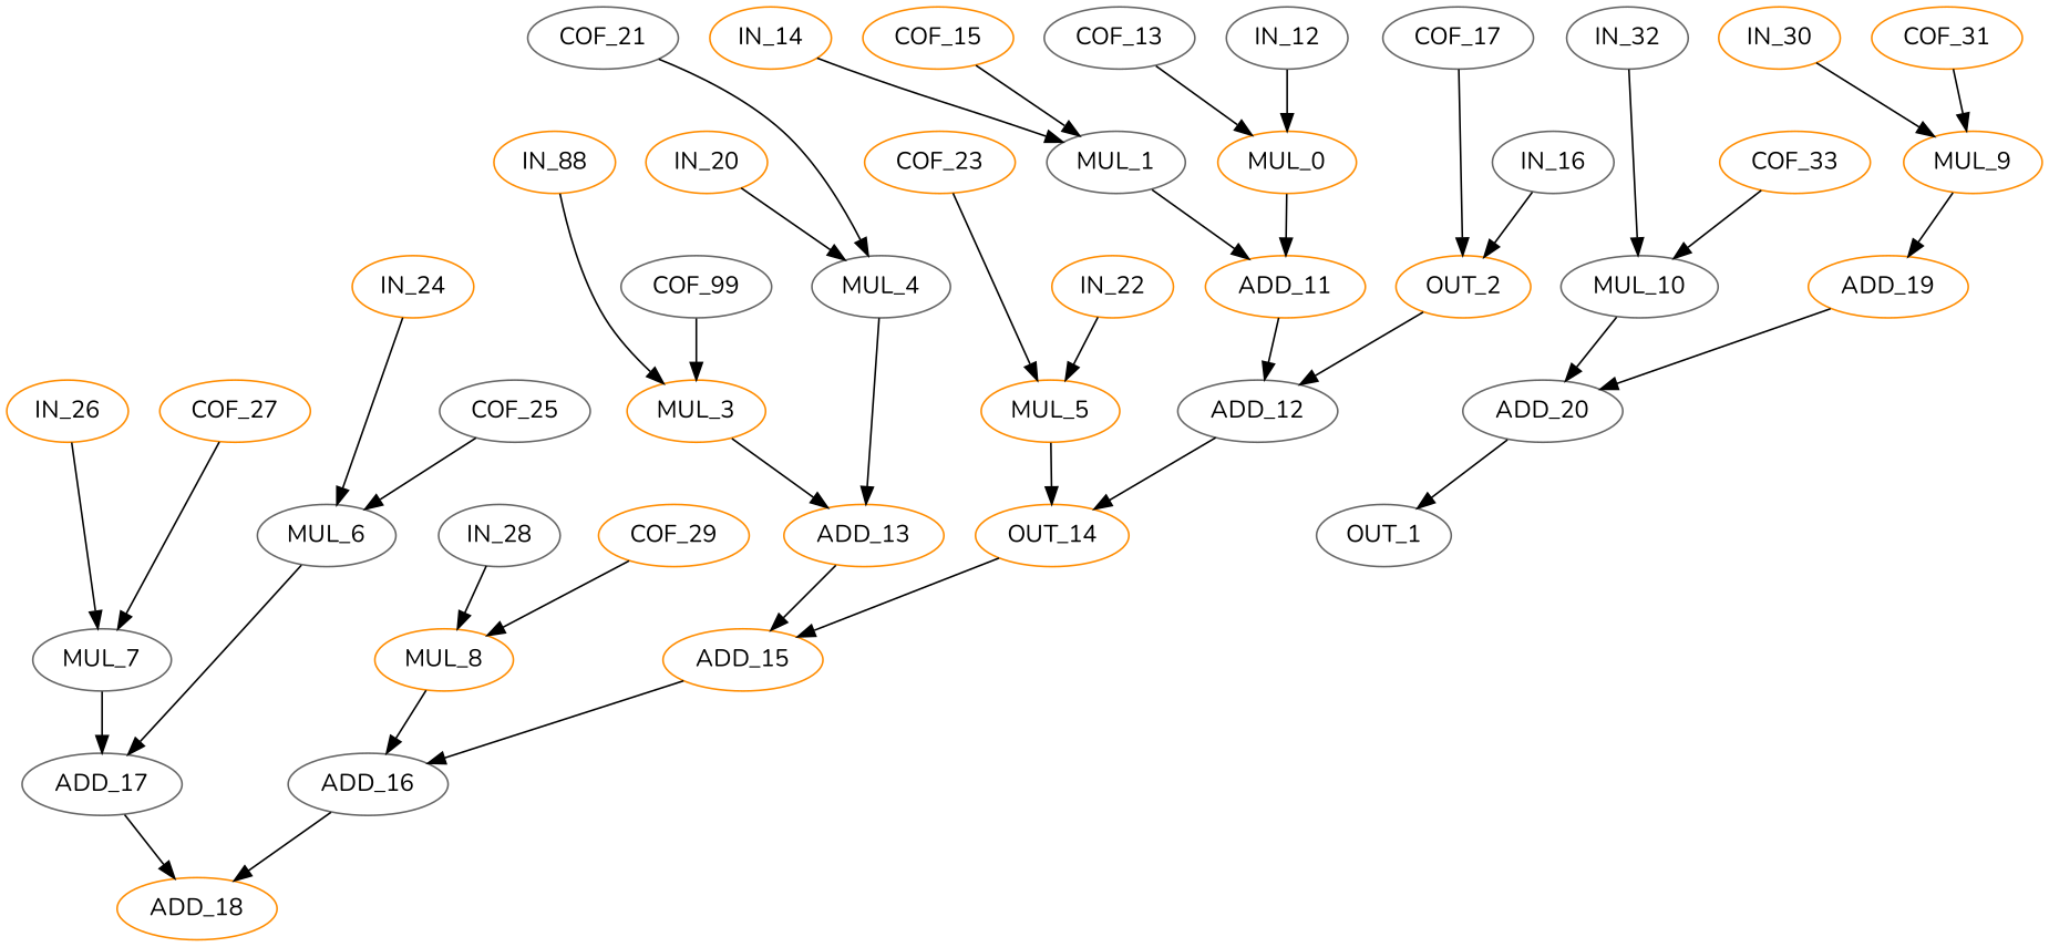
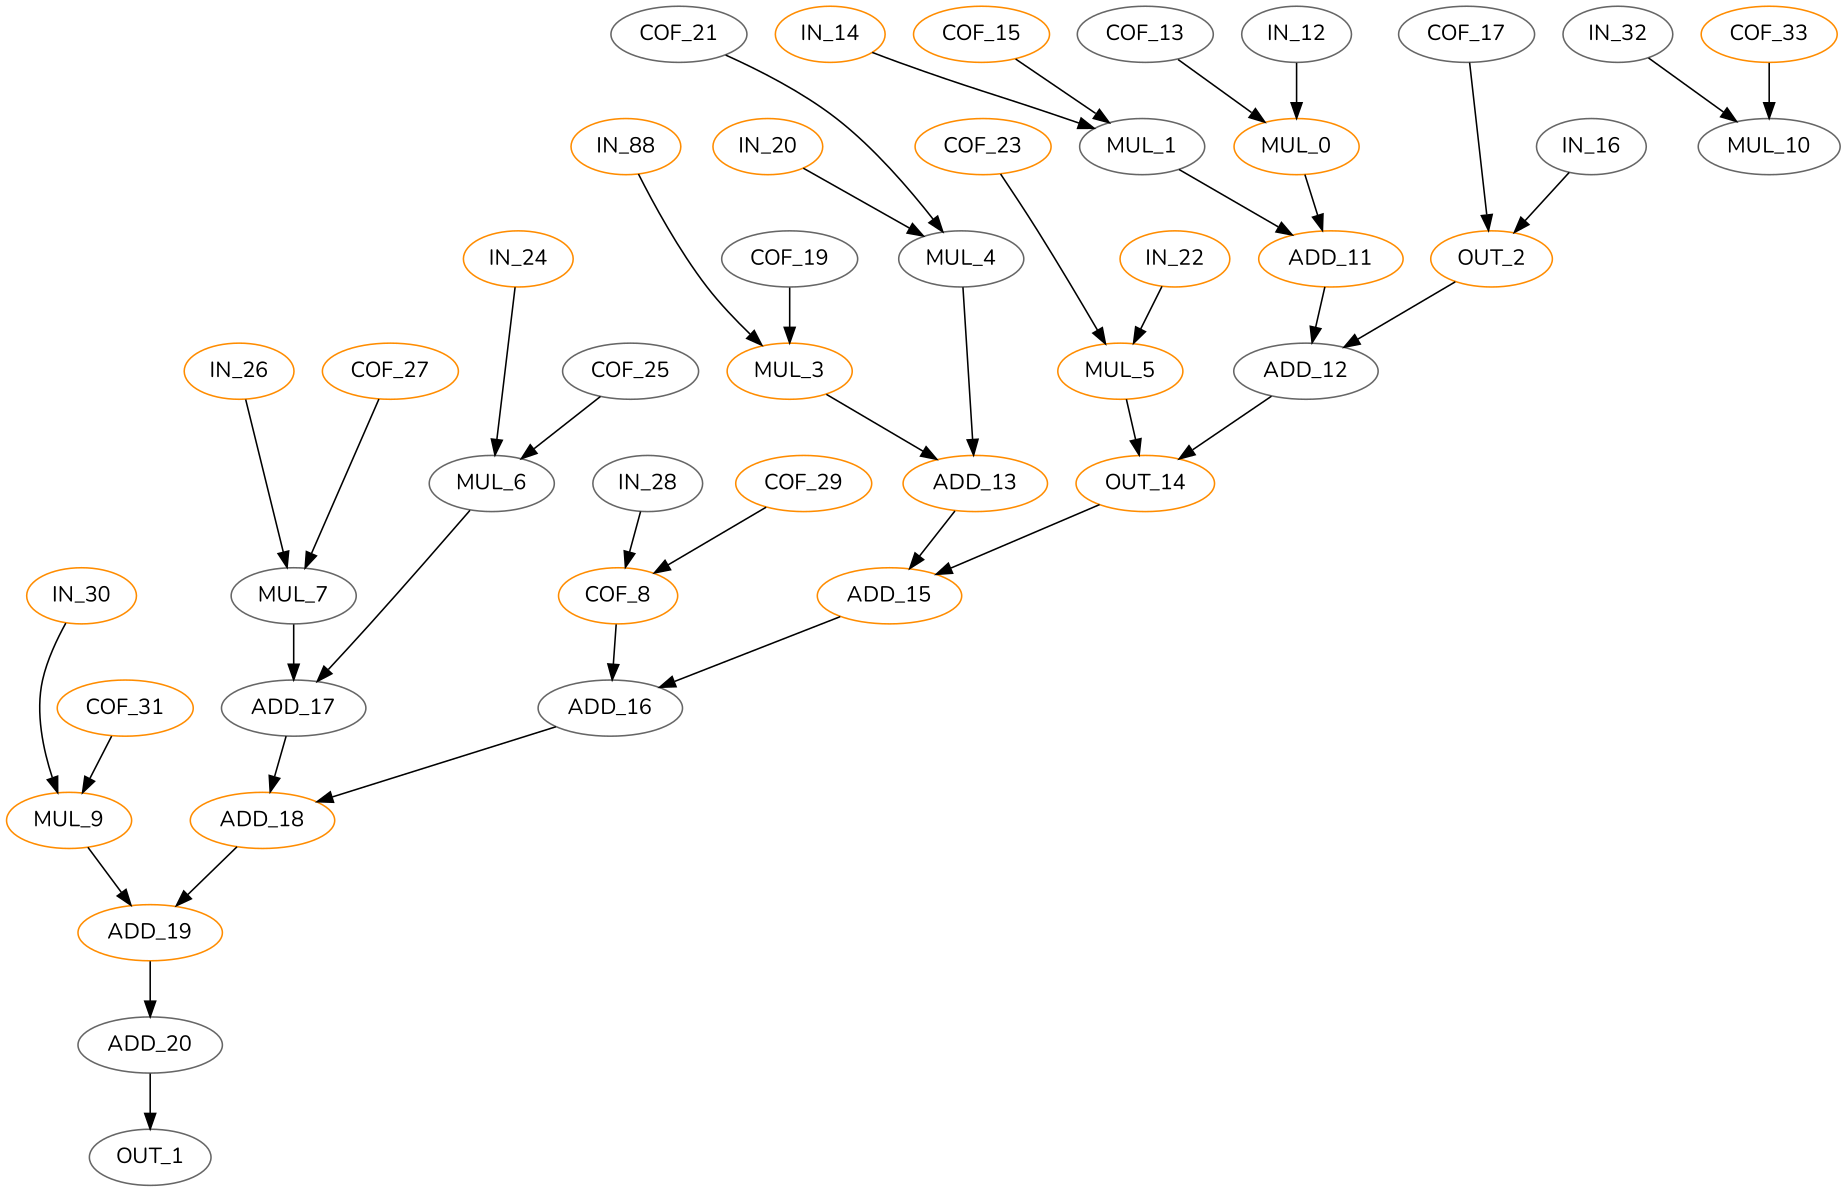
  digraph {
    fontname=Nunito
    node [color=darkorange fontname=Nunito]
    edge [fontname=Nunito weight=0]
    ADD_12 [color=gray40]
    ADD_11
    n3 [label=OUT_14]
    ADD_15
    ADD_16 [color=gray40]
-   MUL_8
+   MUL_8 [label=COF_8]
    ADD_18
    ADD_19
    IN_32 [color=gray40]
    MUL_10 [color=gray40]
    ADD_20 [color=gray40]
    OUT_1 [color=gray40]
    MUL_7 [color=gray40]
    ADD_17 [color=gray40]
    IN_26
    IN_28 [color=gray40]
    n17 [label=IN_88]
    MUL_3
    ADD_13
    COF_23
    MUL_5
    MUL_4 [color=gray40]
    COF_27
    COF_17 [color=gray40]
    n25 [label=OUT_2]
    MUL_1 [color=gray40]
    MUL_6 [color=gray40]
    IN_24
    COF_13 [color=gray40]
    MUL_0
    IN_30
    MUL_9
    COF_33
    IN_20
    COF_25 [color=gray40]
    IN_14
    COF_21 [color=gray40]
    IN_22
    IN_16 [color=gray40]
    COF_29
    COF_31
    COF_15
-   COF_19 [color=gray40 label=COF_99]
+   COF_19 [color=gray40]
    IN_12 [color=gray40]
    ADD_12 -> n3
    ADD_11 -> ADD_12
    n3 -> ADD_15
    ADD_15 -> ADD_16
    ADD_16 -> ADD_18
    MUL_8 -> ADD_16
+   ADD_18 -> ADD_19
    ADD_19 -> ADD_20
    IN_32 -> MUL_10
-   MUL_10 -> ADD_20
    ADD_20 -> OUT_1
    MUL_7 -> ADD_17 [weight=1]
    ADD_17 -> ADD_18
    IN_26 -> MUL_7
    IN_28 -> MUL_8
    n17 -> MUL_3
    MUL_3 -> ADD_13
    ADD_13 -> ADD_15
    COF_23 -> MUL_5
    MUL_5 -> n3
    MUL_4 -> ADD_13
    COF_27 -> MUL_7
    COF_17 -> n25
    n25 -> ADD_12
    MUL_1 -> ADD_11
    MUL_6 -> ADD_17
    IN_24 -> MUL_6
    COF_13 -> MUL_0
    MUL_0 -> ADD_11
    IN_30 -> MUL_9
    MUL_9 -> ADD_19
    COF_33 -> MUL_10
    IN_20 -> MUL_4
    COF_25 -> MUL_6
    IN_14 -> MUL_1
    COF_21 -> MUL_4
    IN_22 -> MUL_5
    IN_16 -> n25
    COF_29 -> MUL_8
    COF_31 -> MUL_9
    COF_15 -> MUL_1
    COF_19 -> MUL_3 [weight=1]
    IN_12 -> MUL_0 [weight=1]
  }
